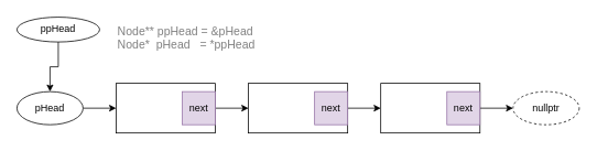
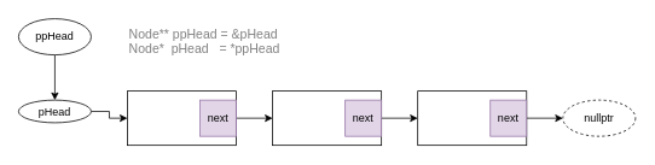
  <mxCell id="0" />
  <mxCell id="1" parent="0" />
  <mxCell id="2" style="edgeStyle=orthogonalEdgeStyle;rounded=0;orthogonalLoop=1;jettySize=auto;html=1;exitX=1;exitY=0.5;exitDx=0;exitDy=0;entryX=0;entryY=0.5;entryDx=0;entryDy=0;" edge="1" parent="1" source="3" target="5"><mxGeometry relative="1" as="geometry" /></mxCell>
  <mxCell id="3" value="" style="rounded=0;whiteSpace=wrap;html=1;" vertex="1" parent="1"><mxGeometry x="140" y="100" width="120" height="60" as="geometry" /></mxCell>
  <mxCell id="4" style="edgeStyle=orthogonalEdgeStyle;rounded=0;orthogonalLoop=1;jettySize=auto;html=1;exitX=1;exitY=0.5;exitDx=0;exitDy=0;entryX=0;entryY=0.5;entryDx=0;entryDy=0;" edge="1" parent="1" source="5" target="7"><mxGeometry relative="1" as="geometry" /></mxCell>
  <mxCell id="5" value="" style="rounded=0;whiteSpace=wrap;html=1;" vertex="1" parent="1"><mxGeometry x="300" y="100" width="120" height="60" as="geometry" /></mxCell>
  <mxCell id="6" style="edgeStyle=orthogonalEdgeStyle;rounded=0;orthogonalLoop=1;jettySize=auto;html=1;exitX=1;exitY=0.5;exitDx=0;exitDy=0;entryX=0;entryY=0.5;entryDx=0;entryDy=0;" edge="1" parent="1" source="7" target="8"><mxGeometry relative="1" as="geometry" /></mxCell>
  <mxCell id="7" value="" style="rounded=0;whiteSpace=wrap;html=1;" vertex="1" parent="1"><mxGeometry x="460" y="100" width="120" height="60" as="geometry" /></mxCell>
  <mxCell id="8" value="nullptr" style="ellipse;whiteSpace=wrap;html=1;dashed=1;" vertex="1" parent="1"><mxGeometry x="620" y="110" width="80" height="40" as="geometry" /></mxCell>
  <mxCell id="9" value="next" style="rounded=0;whiteSpace=wrap;html=1;fillColor=#e1d5e7;strokeColor=#9673a6;" vertex="1" parent="1"><mxGeometry x="220" y="110" width="40" height="40" as="geometry" /></mxCell>
  <mxCell id="10" value="next" style="rounded=0;whiteSpace=wrap;html=1;fillColor=#e1d5e7;strokeColor=#9673a6;" vertex="1" parent="1"><mxGeometry x="380" y="110" width="40" height="40" as="geometry" /></mxCell>
  <mxCell id="11" value="next" style="rounded=0;whiteSpace=wrap;html=1;fillColor=#e1d5e7;strokeColor=#9673a6;" vertex="1" parent="1"><mxGeometry x="540" y="110" width="40" height="40" as="geometry" /></mxCell>
  <mxCell id="12" style="edgeStyle=orthogonalEdgeStyle;rounded=0;orthogonalLoop=1;jettySize=auto;html=1;exitX=1;exitY=0.5;exitDx=0;exitDy=0;entryX=0;entryY=0.5;entryDx=0;entryDy=0;" edge="1" parent="1" source="13" target="3"><mxGeometry relative="1" as="geometry" /></mxCell>
- <mxCell id="13" value="pHead" style="ellipse;whiteSpace=wrap;html=1;" vertex="1" parent="1"><mxGeometry x="20" y="110" width="80" height="40" as="geometry" /></mxCell>
+ <mxCell id="13" value="pHead" style="ellipse;whiteSpace=wrap;html=1;" vertex="1" parent="1"><mxGeometry x="20" y="110" width="80" height="25" as="geometry" /></mxCell>
  <mxCell id="14" style="edgeStyle=orthogonalEdgeStyle;rounded=0;orthogonalLoop=1;jettySize=auto;html=1;exitX=0.5;exitY=1;exitDx=0;exitDy=0;" edge="1" parent="1" source="15" target="13"><mxGeometry relative="1" as="geometry" /></mxCell>
- <mxCell id="15" value="ppHead" style="ellipse;whiteSpace=wrap;html=1;" vertex="1" parent="1"><mxGeometry x="20" y="20" width="100" height="30" as="geometry" /></mxCell>
+ <mxCell id="15" value="ppHead" style="ellipse;whiteSpace=wrap;html=1;" vertex="1" parent="1"><mxGeometry x="20" y="20" width="80" height="40" as="geometry" /></mxCell>
  <mxCell id="16" value="&lt;font color=&quot;#808080&quot; style=&quot;font-size: 14px;&quot;&gt;Node** ppHead = &amp;amp;pHead&lt;/font&gt;&lt;div style=&quot;font-size: 14px;&quot;&gt;&lt;font color=&quot;#808080&quot; style=&quot;font-size: 14px;&quot;&gt;Node*&amp;nbsp; pHead&amp;nbsp; &amp;nbsp;= *ppHead&lt;/font&gt;&lt;/div&gt;" style="text;html=1;align=left;verticalAlign=middle;whiteSpace=wrap;rounded=0;" vertex="1" parent="1"><mxGeometry x="140" y="20" width="180" height="50" as="geometry" /></mxCell>
